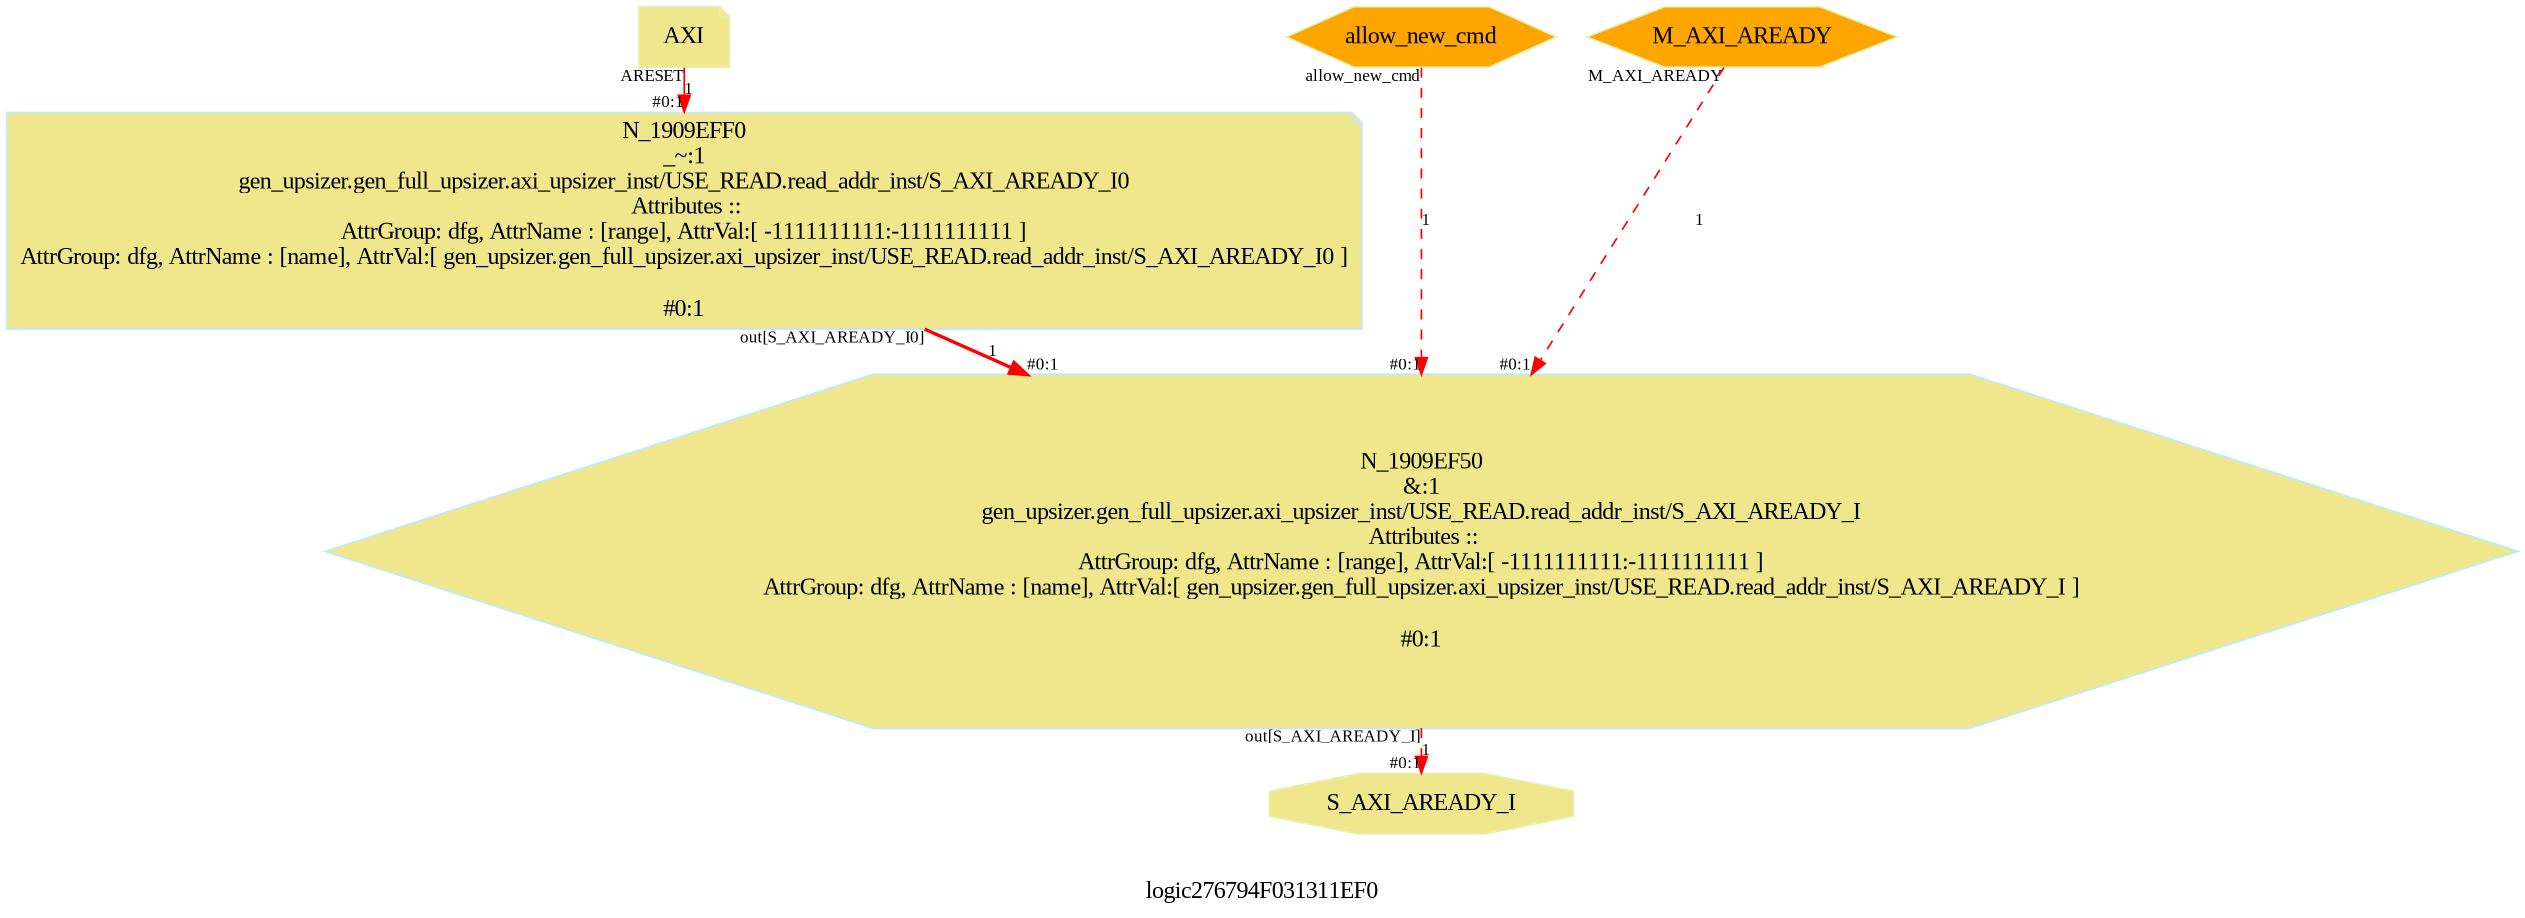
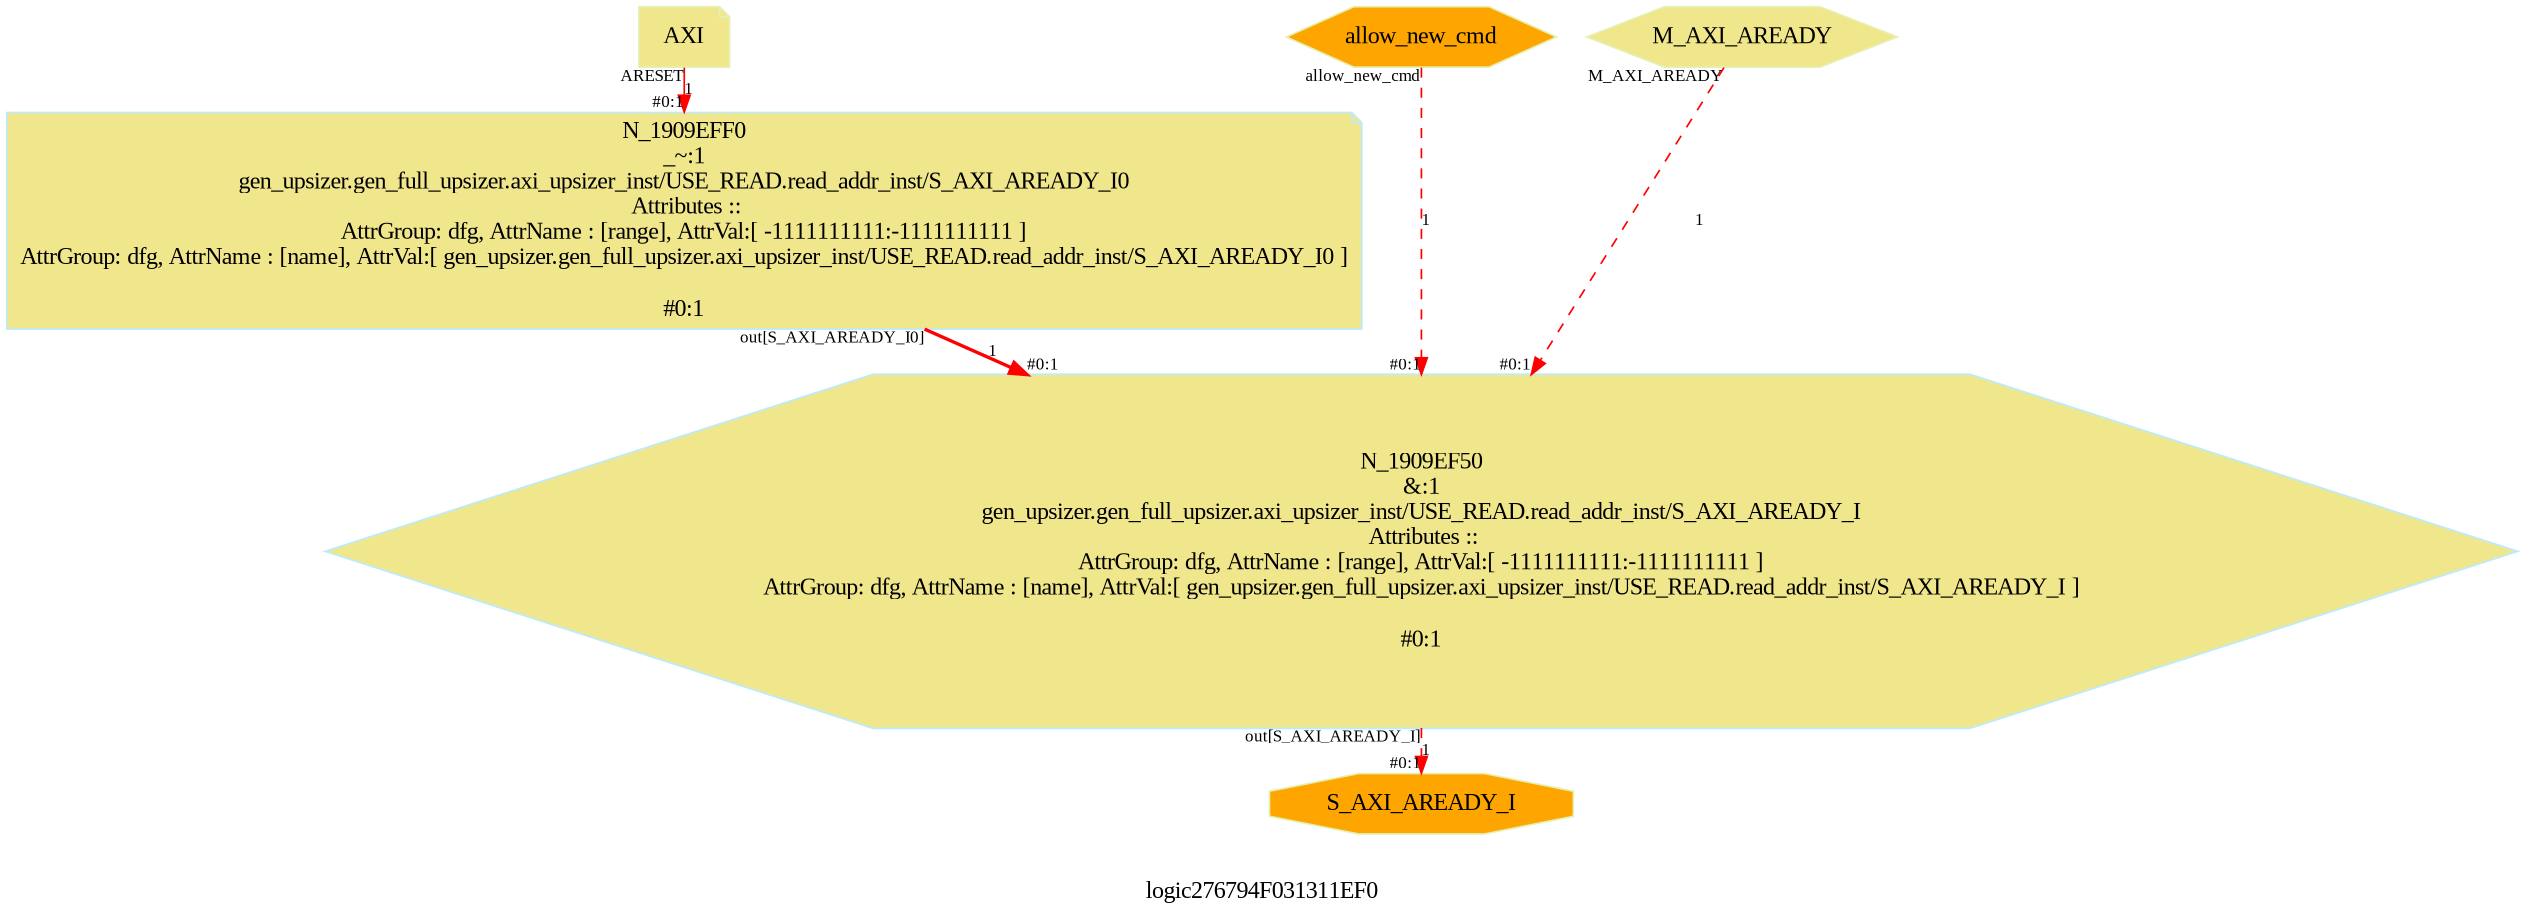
  digraph {
    fontname="Liberation Serif"
    label=logic276794F031311EF0
    ranksep=0.1
    splines=true
    node [color="#e4f1b2" fillcolor=khaki fontname="Liberation Serif" shape=hexagon style=filled]
    edge [color="#ff0000" fontname="Liberation Serif" fontsize=10 headlabel="#0:1" style=dashed]
    n1 [label=AXI shape=note]
    n2 [fillcolor=orange label=allow_new_cmd]
-   n3 [fillcolor=orange label=M_AXI_AREADY]
-   n4 [label=S_AXI_AREADY_I shape=octagon]
+   n3 [label=M_AXI_AREADY]
+   n4 [fillcolor=orange label=S_AXI_AREADY_I shape=octagon]
    n5 [color="#bbebff" label="N_1909EFF0\n_~:1\ngen_upsizer.gen_full_upsizer.axi_upsizer_inst/USE_READ.read_addr_inst/S_AXI_AREADY_I0\n Attributes ::\nAttrGroup: dfg, AttrName : [range], AttrVal:[ -1111111111:-1111111111 ]\nAttrGroup: dfg, AttrName : [name], AttrVal:[ gen_upsizer.gen_full_upsizer.axi_upsizer_inst/USE_READ.read_addr_inst/S_AXI_AREADY_I0 ]\n\n#0:1\n" shape=note]
    n6 [color="#bbebff" label="N_1909EF50\n&:1\ngen_upsizer.gen_full_upsizer.axi_upsizer_inst/USE_READ.read_addr_inst/S_AXI_AREADY_I\n Attributes ::\nAttrGroup: dfg, AttrName : [range], AttrVal:[ -1111111111:-1111111111 ]\nAttrGroup: dfg, AttrName : [name], AttrVal:[ gen_upsizer.gen_full_upsizer.axi_upsizer_inst/USE_READ.read_addr_inst/S_AXI_AREADY_I ]\n\n#0:1\n"]
    subgraph sub_1 {
      rank=source
      n1
      n2
      n3
    }
    subgraph sub_2 {
      rank=sink
      n4
    }
    n1 -> n5 [label=1 style=solid taillabel=ARESET]
    n2 -> n6 [label=1 taillabel=allow_new_cmd]
    n3 -> n6 [label=1 taillabel=M_AXI_AREADY]
    n5 -> n6 [label=1 style=bold taillabel="out[S_AXI_AREADY_I0]"]
    n6 -> n4 [label=1 taillabel="out[S_AXI_AREADY_I]"]
  }
